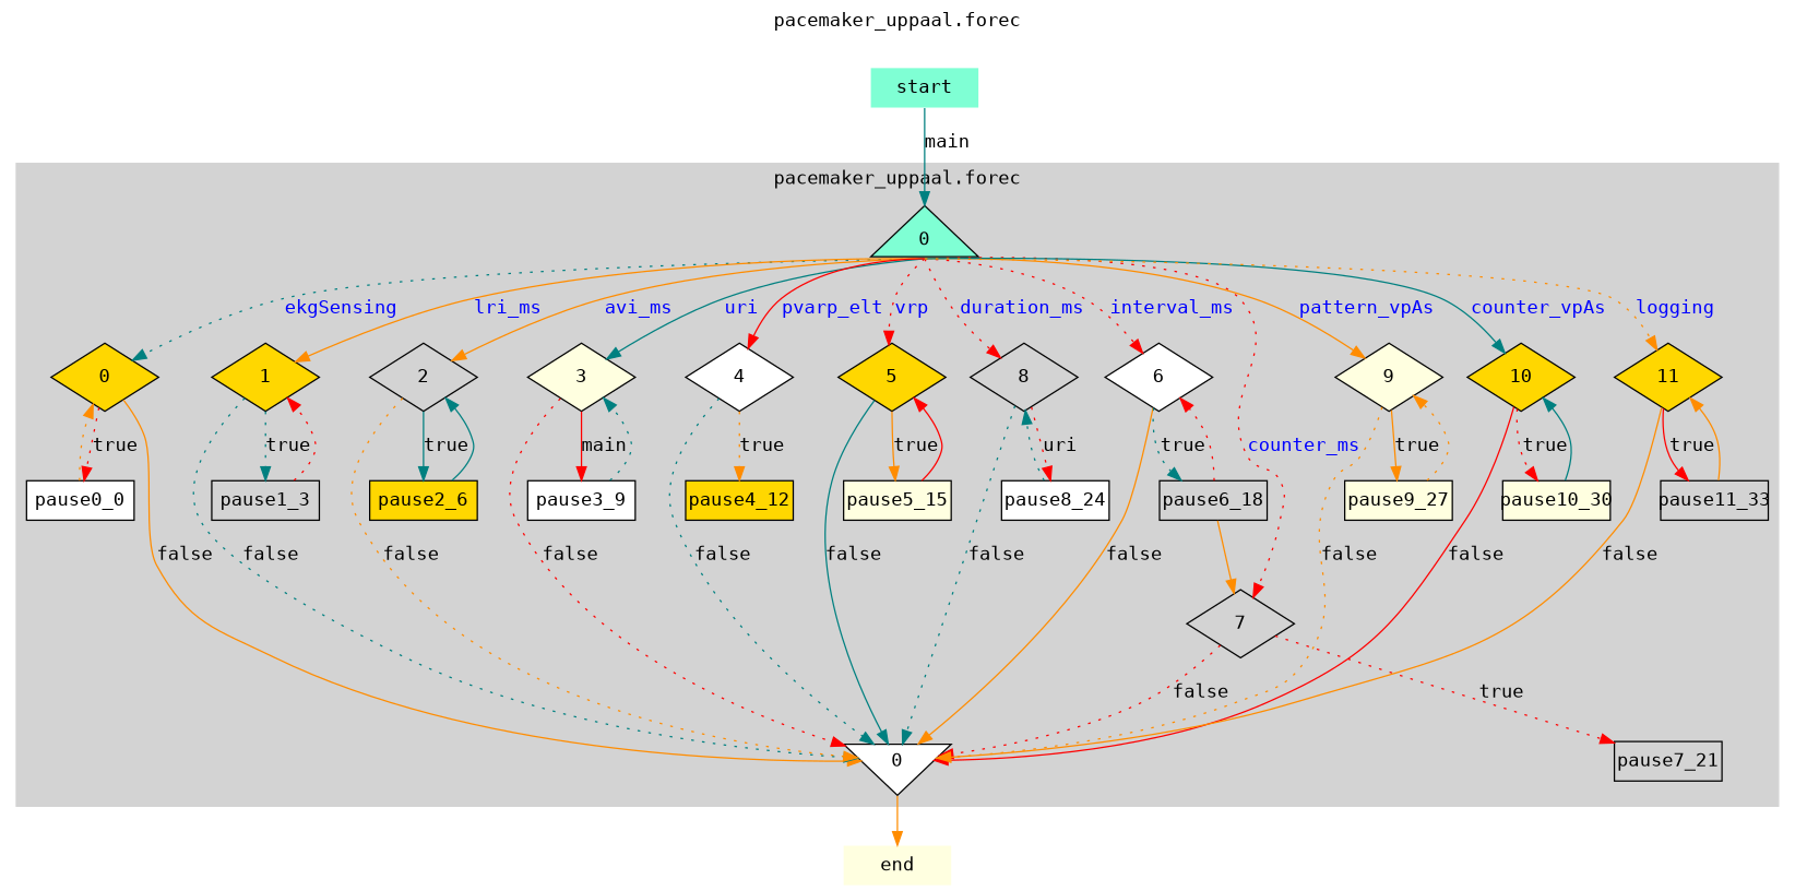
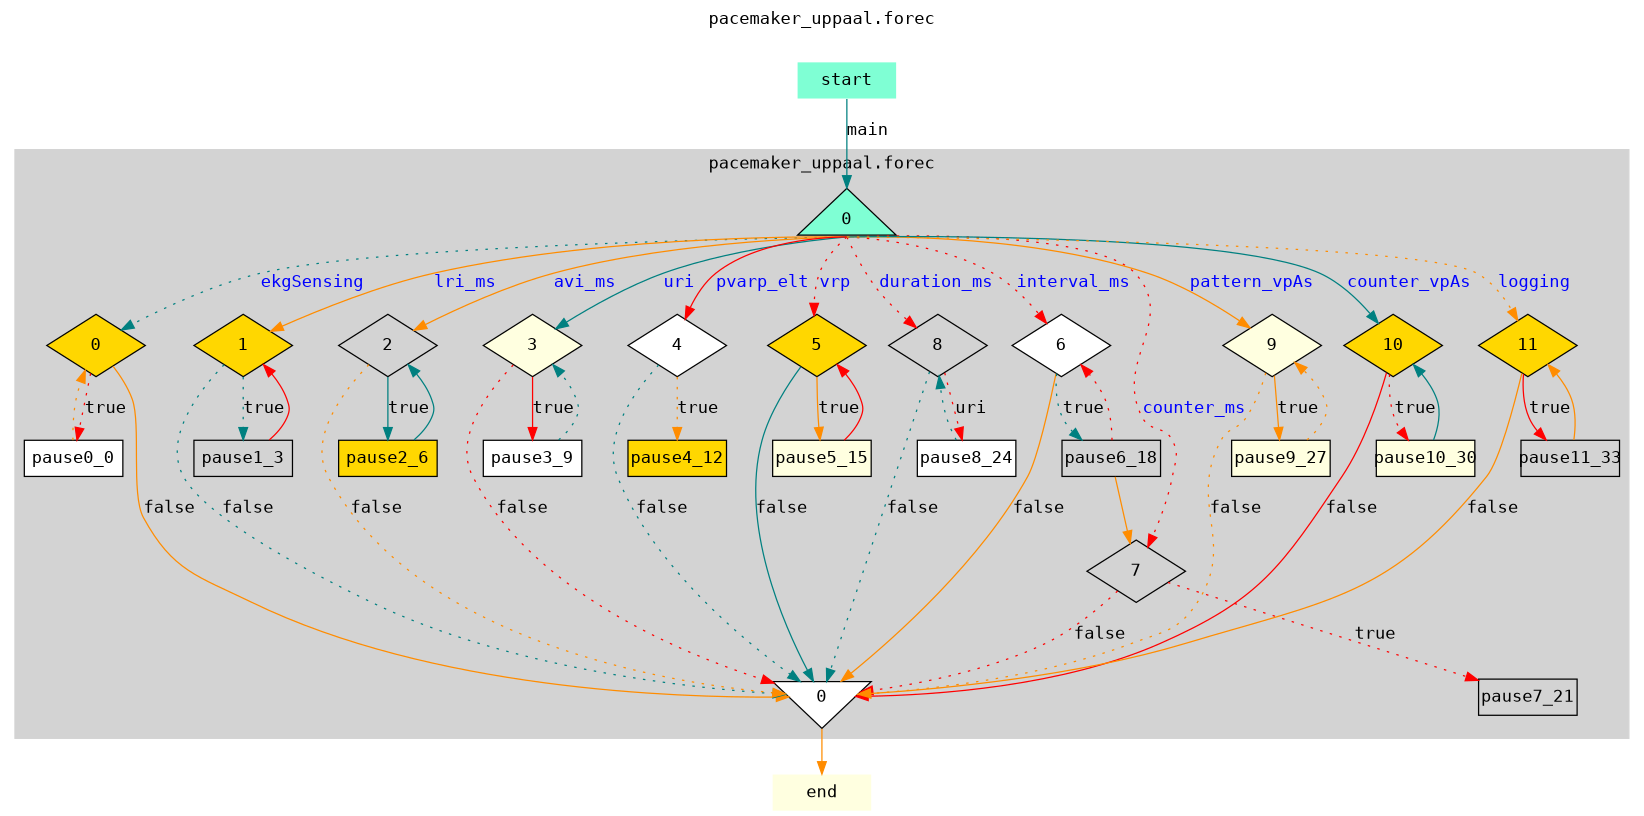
  digraph {
    fontname="DejaVu Sans Mono"
    label="pacemaker_uppaal.forec"
    labeljust=c
    labelloc=t
    ordering=out
    node [fillcolor=gold fixedsize=true fontname="DejaVu Sans Mono" shape=diamond style=filled]
    edge [color=darkorange fontname="DejaVu Sans Mono" style=dotted]
    n1 [fillcolor=aquamarine height=0.7 label=0 shape=triangle width=1.1]
    n2 [height=0.7 label=0 width=1.1]
    n3 [height=0.7 label=1 width=1.1]
    n4 [fillcolor=lightgrey height=0.7 label=2 width=1.1]
    n5 [fillcolor=lightyellow height=0.7 label=3 width=1.1]
    n6 [fillcolor=white height=0.7 label=4 width=1.1]
    n7 [height=0.7 label=5 width=1.1]
    n8 [fillcolor=white height=0.7 label=6 width=1.1]
    n9 [fillcolor=lightgrey height=0.7 label=7 width=1.1]
    n10 [fillcolor=lightgrey height=0.7 label=8 width=1.1]
    n11 [fillcolor=lightyellow height=0.7 label=9 width=1.1]
    n12 [height=0.7 label=10 width=1.1]
    n13 [height=0.7 label=11 width=1.1]
    n14 [fillcolor=white height=0.7 label=0 shape=invtriangle width=1.1]
    pause0_0 [fillcolor=white height=0.4 shape=box width=1.1]
    pause1_3 [fillcolor=lightgrey height=0.4 shape=box width=1.1]
    pause2_6 [height=0.4 shape=box width=1.1]
    pause3_9 [fillcolor=white height=0.4 shape=box width=1.1]
    pause4_12 [height=0.4 shape=box width=1.1]
    pause5_15 [fillcolor=lightyellow height=0.4 shape=box width=1.1]
    pause6_18 [fillcolor=lightgrey height=0.4 shape=box width=1.1]
    pause7_21 [fillcolor=lightgrey height=0.4 shape=box width=1.1]
    pause8_24 [fillcolor=white height=0.4 shape=box width=1.1]
    pause9_27 [fillcolor=lightyellow height=0.4 shape=box width=1.1]
    pause10_30 [fillcolor=lightyellow height=0.4 shape=box width=1.1]
    pause11_33 [fillcolor=lightgrey height=0.4 shape=box width=1.1]
    end [fillcolor=lightyellow height=0.4 shape=plaintext width=1.1]
    start [fillcolor=aquamarine height=0.4 shape=plaintext width=1.1]
    subgraph cluster_1 {
      color=lightgrey
      style=filled
      n1
      n2
      n3
      n4
      n5
      n6
      n7
      n8
      n9
      n10
      n11
      n12
      n13
      n14
      pause0_0
      pause1_3
      pause2_6
      pause3_9
      pause4_12
      pause5_15
      pause6_18
      pause7_21
      pause8_24
      pause9_27
      pause10_30
      pause11_33
    }
    n1 -> n2 [color=teal fontcolor=blue label=ekgSensing sametail=0]
    n1 -> n3 [fontcolor=blue label=lri_ms sametail=0 style=solid]
    n1 -> n4 [fontcolor=blue label=avi_ms sametail=0 style=solid]
    n1 -> n5 [color=teal fontcolor=blue label=uri sametail=0 style=solid]
    n1 -> n6 [color=red fontcolor=blue label=pvarp_elt sametail=0 style=solid]
    n1 -> n7 [color=red fontcolor=blue label=vrp sametail=0]
    n1 -> n8 [color=red fontcolor=blue label=interval_ms sametail=0]
    n1 -> n9 [color=red fontcolor=blue label=counter_ms sametail=0]
    n1 -> n10 [color=red fontcolor=blue label=duration_ms sametail=0]
    n1 -> n11 [fontcolor=blue label=pattern_vpAs sametail=0 style=solid]
    n1 -> n12 [color=teal fontcolor=blue label=counter_vpAs sametail=0 style=solid]
    n1 -> n13 [fontcolor=blue label=logging sametail=0]
    n2 -> n14 [label=false style=solid]
    n2 -> pause0_0 [color=red label=true weight=2]
    n3 -> n14 [color=teal label=false]
    n3 -> pause1_3 [color=teal label=true weight=2]
    n4 -> n14 [label=false]
    n4 -> pause2_6 [color=teal label=true style=solid weight=2]
    n5 -> n14 [color=red label=false]
-   n5 -> pause3_9 [color=red label=main style=solid weight=2]
+   n5 -> pause3_9 [color=red label=true style=solid weight=2]
    n6 -> n14 [color=teal label=false]
    n6 -> pause4_12 [label=true weight=2]
    n7 -> n14 [color=teal label=false style=solid]
    n7 -> pause5_15 [label=true style=solid weight=2]
    n8 -> n14 [label=false style=solid]
    n8 -> pause6_18 [color=teal label=true weight=2]
    n9 -> n14 [color=red label=false]
    n9 -> pause7_21 [color=red label=true weight=2]
    n10 -> n14 [color=teal label=false]
    n10 -> pause8_24 [color=red label=uri weight=2]
    n11 -> n14 [label=false]
    n11 -> pause9_27 [label=true style=solid weight=2]
    n12 -> n14 [color=red label=false style=solid]
    n12 -> pause10_30 [color=red label=true weight=2]
    n13 -> n14 [label=false style=solid]
    n13 -> pause11_33 [color=red label=true style=solid weight=2]
    n14 -> end [style=solid]
    pause0_0 -> n2
-   pause1_3 -> n3 [color=red]
+   pause1_3 -> n3 [color=red style=solid]
    pause2_6 -> n4 [color=teal style=solid]
    pause3_9 -> n5 [color=teal]
    pause5_15 -> n7 [color=red style=solid]
    pause6_18 -> n8 [color=red]
    pause6_18 -> n9 [style=solid]
    pause8_24 -> n10 [color=teal]
    pause9_27 -> n11
    pause10_30 -> n12 [color=teal style=solid]
    pause11_33 -> n13 [style=solid]
    start -> n1 [color=teal label=main style=solid]
  }
